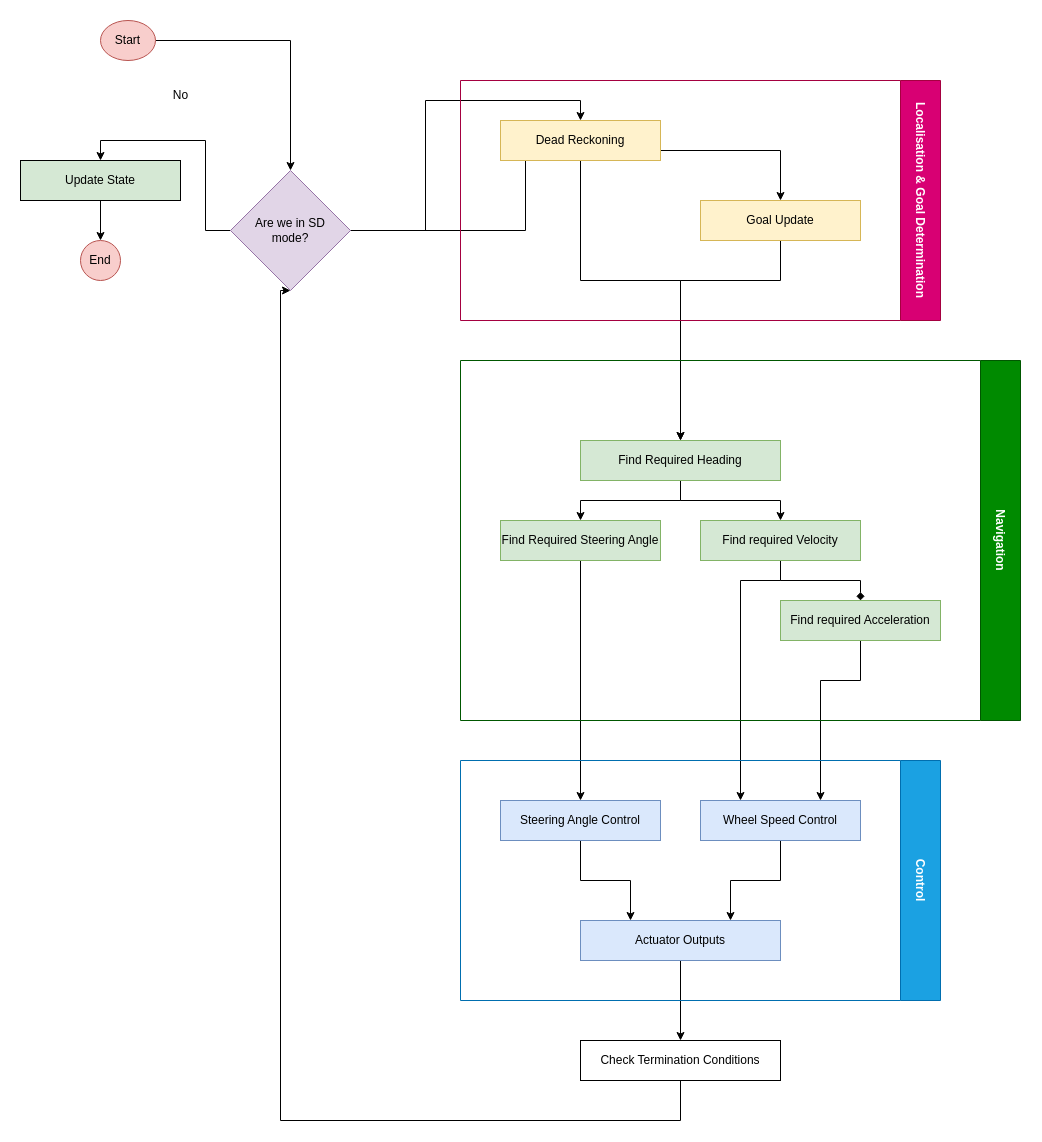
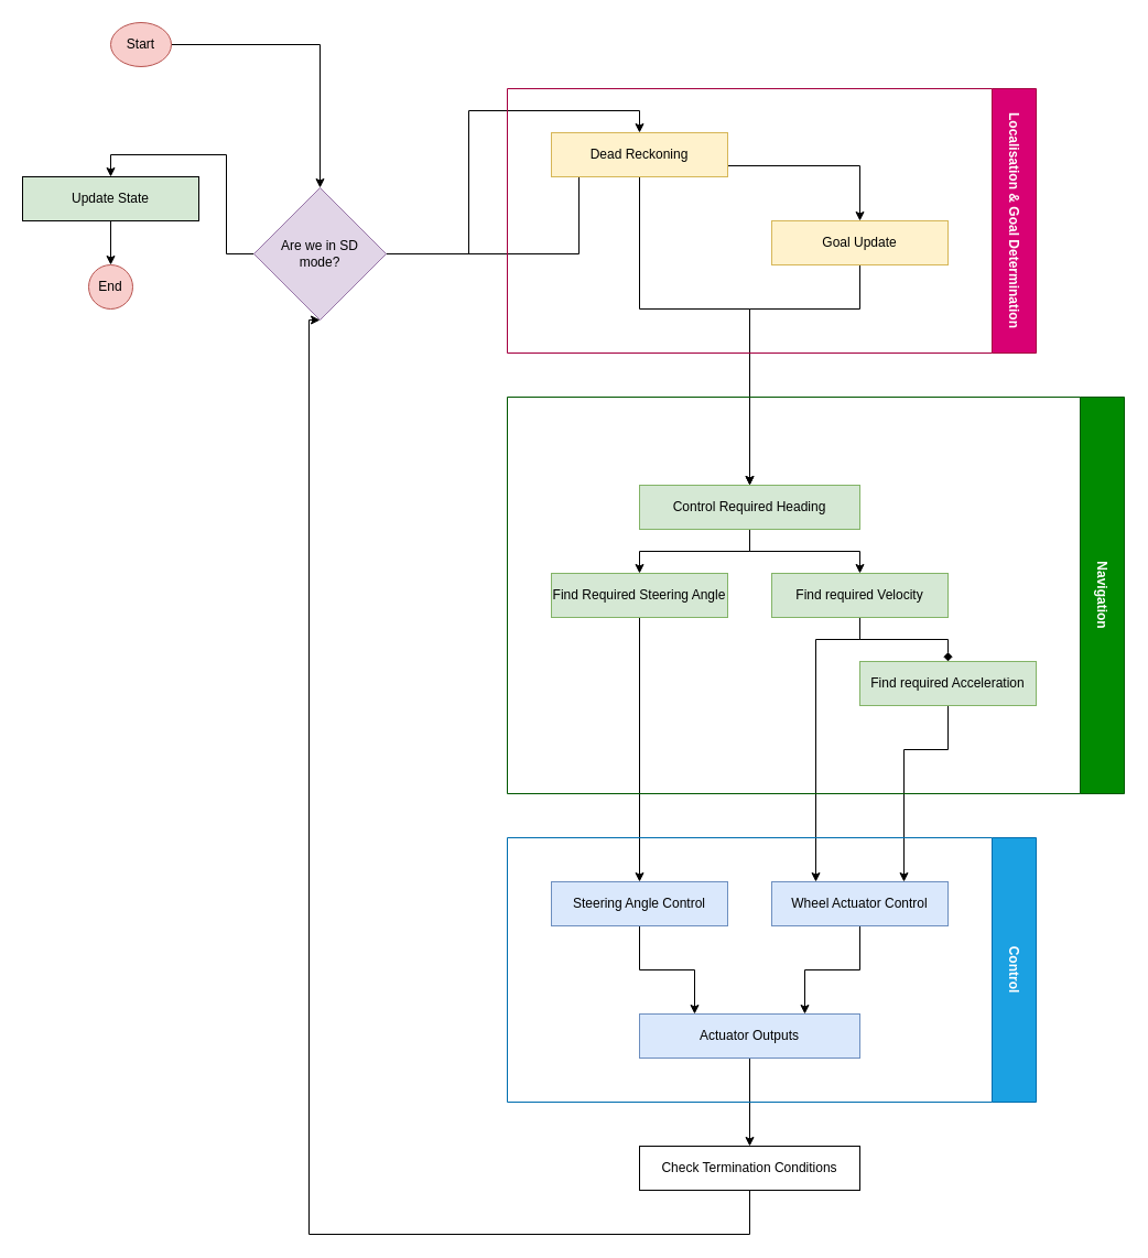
  <mxCell id="0" />
  <mxCell id="1" parent="0" />
  <mxCell id="2" style="edgeStyle=orthogonalEdgeStyle;rounded=0;orthogonalLoop=1;jettySize=auto;html=1;entryX=0.5;entryY=0;entryDx=0;entryDy=0;" edge="1" parent="1" source="3" target="7"><mxGeometry relative="1" as="geometry" /></mxCell>
  <mxCell id="3" value="Start" style="ellipse;whiteSpace=wrap;html=1;fillColor=#f8cecc;strokeColor=#b85450;" vertex="1" parent="1"><mxGeometry x="100" y="20" width="55" height="40" as="geometry" /></mxCell>
  <mxCell id="4" style="edgeStyle=orthogonalEdgeStyle;rounded=0;orthogonalLoop=1;jettySize=auto;html=1;entryX=0.5;entryY=0;entryDx=0;entryDy=0;" edge="1" parent="1" source="7" target="9"><mxGeometry relative="1" as="geometry" /></mxCell>
  <mxCell id="5" style="edgeStyle=orthogonalEdgeStyle;rounded=0;orthogonalLoop=1;jettySize=auto;html=1;entryX=0.5;entryY=0;entryDx=0;entryDy=0;" edge="1" parent="1" source="7" target="15"><mxGeometry relative="1" as="geometry" /></mxCell>
  <mxCell id="6" style="edgeStyle=orthogonalEdgeStyle;rounded=0;orthogonalLoop=1;jettySize=auto;html=1;entryX=0.5;entryY=0;entryDx=0;entryDy=0;" edge="1" parent="1" source="7" target="11"><mxGeometry relative="1" as="geometry" /></mxCell>
  <mxCell id="7" value="Are we in SD&lt;div&gt;mode?&lt;/div&gt;" style="rhombus;whiteSpace=wrap;html=1;fillColor=#e1d5e7;strokeColor=#9673a6;" vertex="1" parent="1"><mxGeometry x="230" y="170" width="120" height="120" as="geometry" /></mxCell>
  <mxCell id="8" style="edgeStyle=orthogonalEdgeStyle;rounded=0;orthogonalLoop=1;jettySize=auto;html=1;" edge="1" parent="1" source="9" target="33"><mxGeometry relative="1" as="geometry"><Array as="points"><mxPoint x="580" y="280" /><mxPoint x="680" y="280" /></Array></mxGeometry></mxCell>
  <mxCell id="9" value="Dead Reckoning" style="rounded=0;whiteSpace=wrap;html=1;fillColor=#fff2cc;strokeColor=#d6b656;" vertex="1" parent="1"><mxGeometry x="500" y="120" width="160" height="40" as="geometry" /></mxCell>
  <mxCell id="10" style="edgeStyle=orthogonalEdgeStyle;rounded=0;orthogonalLoop=1;jettySize=auto;html=1;entryX=0.5;entryY=0;entryDx=0;entryDy=0;" edge="1" parent="1" source="11" target="33"><mxGeometry relative="1" as="geometry"><Array as="points"><mxPoint x="780" y="280" /><mxPoint x="680" y="280" /></Array></mxGeometry></mxCell>
  <mxCell id="11" value="Goal Update" style="rounded=0;whiteSpace=wrap;html=1;fillColor=#fff2cc;strokeColor=#d6b656;" vertex="1" parent="1"><mxGeometry x="700" y="200" width="160" height="40" as="geometry" /></mxCell>
  <mxCell id="12" value="" style="edgeStyle=orthogonalEdgeStyle;rounded=0;orthogonalLoop=1;jettySize=auto;html=1;" edge="1" parent="1" source="13" target="19"><mxGeometry relative="1" as="geometry" /></mxCell>
  <mxCell id="13" value="Actuator Outputs" style="rounded=0;whiteSpace=wrap;html=1;fillColor=#dae8fc;strokeColor=#6c8ebf;" vertex="1" parent="1"><mxGeometry x="580" y="920" width="200" height="40" as="geometry" /></mxCell>
  <mxCell id="14" value="" style="edgeStyle=orthogonalEdgeStyle;rounded=0;orthogonalLoop=1;jettySize=auto;html=1;" edge="1" parent="1" source="15" target="16"><mxGeometry relative="1" as="geometry" /></mxCell>
  <mxCell id="15" value="Update State" style="rounded=0;whiteSpace=wrap;html=1;fillColor=#d5e8d4;" vertex="1" parent="1"><mxGeometry x="20" y="160" width="160" height="40" as="geometry" /></mxCell>
  <mxCell id="16" value="End" style="ellipse;whiteSpace=wrap;html=1;fillColor=#f8cecc;strokeColor=#b85450;" vertex="1" parent="1"><mxGeometry x="80" y="240" width="40" height="40" as="geometry" /></mxCell>
- <mxCell id="17" value="No" style="text;html=1;align=center;verticalAlign=middle;resizable=0;points=[];autosize=1;strokeColor=none;fillColor=none;" vertex="1" parent="1"><mxGeometry x="160" y="80" width="40" height="30" as="geometry" /></mxCell>
  <mxCell id="18" style="edgeStyle=orthogonalEdgeStyle;rounded=0;orthogonalLoop=1;jettySize=auto;html=1;entryX=0.5;entryY=1;entryDx=0;entryDy=0;" edge="1" parent="1" source="19" target="7"><mxGeometry relative="1" as="geometry"><Array as="points"><mxPoint x="680" y="1120" /><mxPoint x="280" y="1120" /></Array></mxGeometry></mxCell>
  <mxCell id="19" value="Check Termination Conditions" style="rounded=0;whiteSpace=wrap;html=1;" vertex="1" parent="1"><mxGeometry x="580" y="1040" width="200" height="40" as="geometry" /></mxCell>
  <mxCell id="20" value="" style="edgeStyle=orthogonalEdgeStyle;rounded=0;orthogonalLoop=1;jettySize=auto;html=1;" edge="1" parent="1" source="21" target="28"><mxGeometry relative="1" as="geometry" /></mxCell>
  <mxCell id="21" value="Find Required Steering Angle" style="rounded=0;whiteSpace=wrap;html=1;fillColor=#d5e8d4;strokeColor=#82b366;" vertex="1" parent="1"><mxGeometry x="500" y="520" width="160" height="40" as="geometry" /></mxCell>
  <mxCell id="22" style="edgeStyle=orthogonalEdgeStyle;rounded=0;orthogonalLoop=1;jettySize=auto;html=1;entryX=0.5;entryY=0;entryDx=0;entryDy=0;endArrow=diamond;" edge="1" parent="1" source="24" target="26"><mxGeometry relative="1" as="geometry" /></mxCell>
  <mxCell id="23" style="edgeStyle=orthogonalEdgeStyle;rounded=0;orthogonalLoop=1;jettySize=auto;html=1;entryX=0.25;entryY=0;entryDx=0;entryDy=0;" edge="1" parent="1" source="24" target="30"><mxGeometry relative="1" as="geometry"><Array as="points"><mxPoint x="780" y="580" /><mxPoint x="740" y="580" /></Array></mxGeometry></mxCell>
  <mxCell id="24" value="Find required Velocity" style="rounded=0;whiteSpace=wrap;html=1;fillColor=#d5e8d4;strokeColor=#82b366;" vertex="1" parent="1"><mxGeometry x="700" y="520" width="160" height="40" as="geometry" /></mxCell>
  <mxCell id="25" style="edgeStyle=orthogonalEdgeStyle;rounded=0;orthogonalLoop=1;jettySize=auto;html=1;entryX=0.75;entryY=0;entryDx=0;entryDy=0;" edge="1" parent="1" source="26" target="30"><mxGeometry relative="1" as="geometry"><Array as="points"><mxPoint x="860" y="680" /><mxPoint x="820" y="680" /></Array></mxGeometry></mxCell>
  <mxCell id="26" value="Find required Acceleration" style="rounded=0;whiteSpace=wrap;html=1;fillColor=#d5e8d4;strokeColor=#82b366;" vertex="1" parent="1"><mxGeometry x="780" y="600" width="160" height="40" as="geometry" /></mxCell>
  <mxCell id="27" style="edgeStyle=orthogonalEdgeStyle;rounded=0;orthogonalLoop=1;jettySize=auto;html=1;entryX=0.25;entryY=0;entryDx=0;entryDy=0;" edge="1" parent="1" source="28" target="13"><mxGeometry relative="1" as="geometry" /></mxCell>
  <mxCell id="28" value="Steering Angle Control" style="rounded=0;whiteSpace=wrap;html=1;fillColor=#dae8fc;strokeColor=#6c8ebf;" vertex="1" parent="1"><mxGeometry x="500" y="800" width="160" height="40" as="geometry" /></mxCell>
  <mxCell id="29" style="edgeStyle=orthogonalEdgeStyle;rounded=0;orthogonalLoop=1;jettySize=auto;html=1;entryX=0.75;entryY=0;entryDx=0;entryDy=0;" edge="1" parent="1" source="30" target="13"><mxGeometry relative="1" as="geometry" /></mxCell>
- <mxCell id="30" value="Wheel Speed Control" style="rounded=0;whiteSpace=wrap;html=1;fillColor=#dae8fc;strokeColor=#6c8ebf;" vertex="1" parent="1"><mxGeometry x="700" y="800" width="160" height="40" as="geometry" /></mxCell>
+ <mxCell id="30" value="Wheel Actuator Control" style="rounded=0;whiteSpace=wrap;html=1;fillColor=#dae8fc;strokeColor=#6c8ebf;" vertex="1" parent="1"><mxGeometry x="700" y="800" width="160" height="40" as="geometry" /></mxCell>
  <mxCell id="31" style="edgeStyle=orthogonalEdgeStyle;rounded=0;orthogonalLoop=1;jettySize=auto;html=1;entryX=0.5;entryY=0;entryDx=0;entryDy=0;" edge="1" parent="1" source="33" target="21"><mxGeometry relative="1" as="geometry" /></mxCell>
  <mxCell id="32" style="edgeStyle=orthogonalEdgeStyle;rounded=0;orthogonalLoop=1;jettySize=auto;html=1;entryX=0.5;entryY=0;entryDx=0;entryDy=0;" edge="1" parent="1" source="33" target="24"><mxGeometry relative="1" as="geometry" /></mxCell>
- <mxCell id="33" value="Find Required Heading" style="rounded=0;whiteSpace=wrap;html=1;fillColor=#d5e8d4;strokeColor=#82b366;" vertex="1" parent="1"><mxGeometry x="580" y="440" width="200" height="40" as="geometry" /></mxCell>
+ <mxCell id="33" value="Control Required Heading" style="rounded=0;whiteSpace=wrap;html=1;fillColor=#d5e8d4;strokeColor=#82b366;" vertex="1" parent="1"><mxGeometry x="580" y="440" width="200" height="40" as="geometry" /></mxCell>
  <mxCell id="34" value="Localisation &amp;amp; Goal Determination" style="swimlane;horizontal=0;whiteSpace=wrap;html=1;rotation=-180;startSize=40;fillColor=#d80073;fontColor=#ffffff;strokeColor=#A50040;" vertex="1" parent="1"><mxGeometry x="460" y="80" width="480" height="240" as="geometry" /></mxCell>
  <mxCell id="35" value="Navigation" style="swimlane;horizontal=0;whiteSpace=wrap;html=1;rotation=-180;startSize=40;fillColor=#008a00;fontColor=#ffffff;strokeColor=#005700;" vertex="1" parent="1"><mxGeometry x="460" y="360" width="560" height="360" as="geometry" /></mxCell>
  <mxCell id="36" value="Control" style="swimlane;horizontal=0;whiteSpace=wrap;html=1;rotation=-180;startSize=40;fillColor=#1ba1e2;fontColor=#ffffff;strokeColor=#006EAF;" vertex="1" parent="1"><mxGeometry x="460" y="760" width="480" height="240" as="geometry" /></mxCell>
